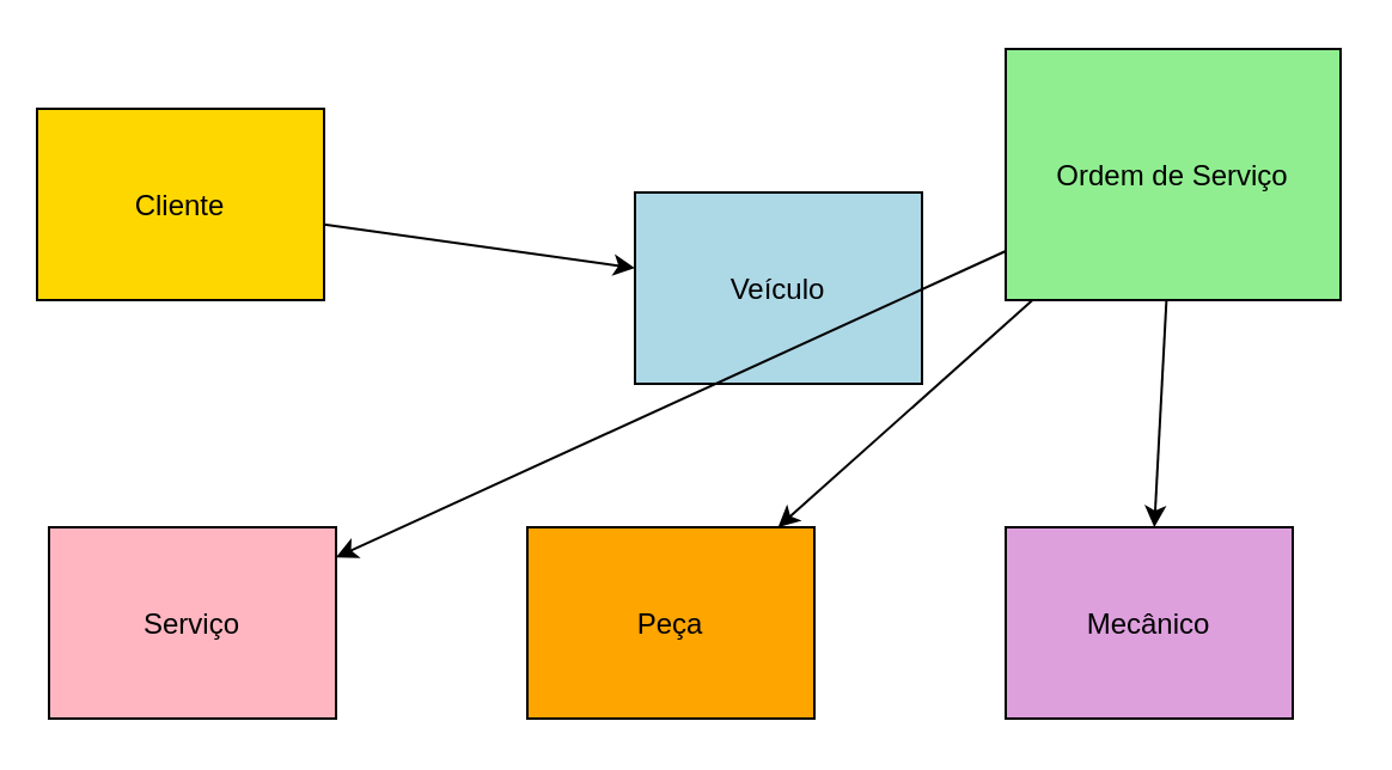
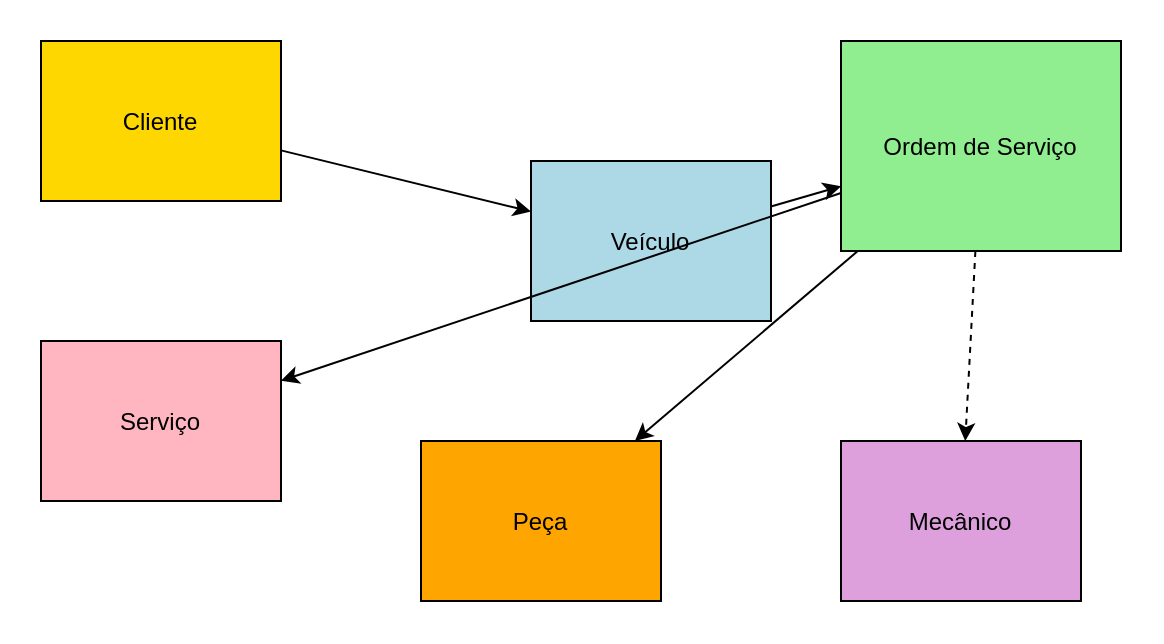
  <mxCell id="0" />
  <mxCell id="1" parent="0" />
- <mxCell id="2" value="Cliente" style="shape=rectangle;fillColor=#FFD700;" vertex="1" parent="1"><mxGeometry x="15" y="45" width="120" height="80" as="geometry" /></mxCell>
+ <mxCell id="2" value="Cliente" style="shape=rectangle;fillColor=#FFD700;" vertex="1" parent="1"><mxGeometry x="20" y="20" width="120" height="80" as="geometry" /></mxCell>
  <mxCell id="3" value="Veículo" style="shape=rectangle;fillColor=#ADD8E6;" vertex="1" parent="1"><mxGeometry x="265" y="80" width="120" height="80" as="geometry" /></mxCell>
  <mxCell id="4" value="Ordem de Serviço" style="shape=rectangle;fillColor=#90EE90;" vertex="1" parent="1"><mxGeometry x="420" y="20" width="140" height="105" as="geometry" /></mxCell>
- <mxCell id="5" value="Serviço" style="shape=rectangle;fillColor=#FFB6C1;" vertex="1" parent="1"><mxGeometry x="20" y="220" width="120" height="80" as="geometry" /></mxCell>
- <mxCell id="6" value="Peça" style="shape=rectangle;fillColor=#FFA500;" vertex="1" parent="1"><mxGeometry x="220" y="220" width="120" height="80" as="geometry" /></mxCell>
+ <mxCell id="5" value="Serviço" style="shape=rectangle;fillColor=#FFB6C1;" vertex="1" parent="1"><mxGeometry x="20" y="170" width="120" height="80" as="geometry" /></mxCell>
+ <mxCell id="6" value="Peça" style="shape=rectangle;fillColor=#FFA500;" vertex="1" parent="1"><mxGeometry x="210" y="220" width="120" height="80" as="geometry" /></mxCell>
  <mxCell id="7" value="Mecânico" style="shape=rectangle;fillColor=#DDA0DD;" vertex="1" parent="1"><mxGeometry x="420" y="220" width="120" height="80" as="geometry" /></mxCell>
  <mxCell id="8" edge="1" parent="1" source="2" target="3"><mxGeometry relative="1" as="geometry" /></mxCell>
+ <mxCell id="9" edge="1" parent="1" source="3" target="4"><mxGeometry relative="1" as="geometry" /></mxCell>
  <mxCell id="10" edge="1" parent="1" source="4" target="5"><mxGeometry relative="1" as="geometry" /></mxCell>
  <mxCell id="11" edge="1" parent="1" source="4" target="6"><mxGeometry relative="1" as="geometry" /></mxCell>
- <mxCell id="12" edge="1" parent="1" source="4" target="7"><mxGeometry relative="1" as="geometry" /></mxCell>
+ <mxCell id="12" edge="1" parent="1" source="4" target="7" style="dashed=1;"><mxGeometry relative="1" as="geometry" /></mxCell>
